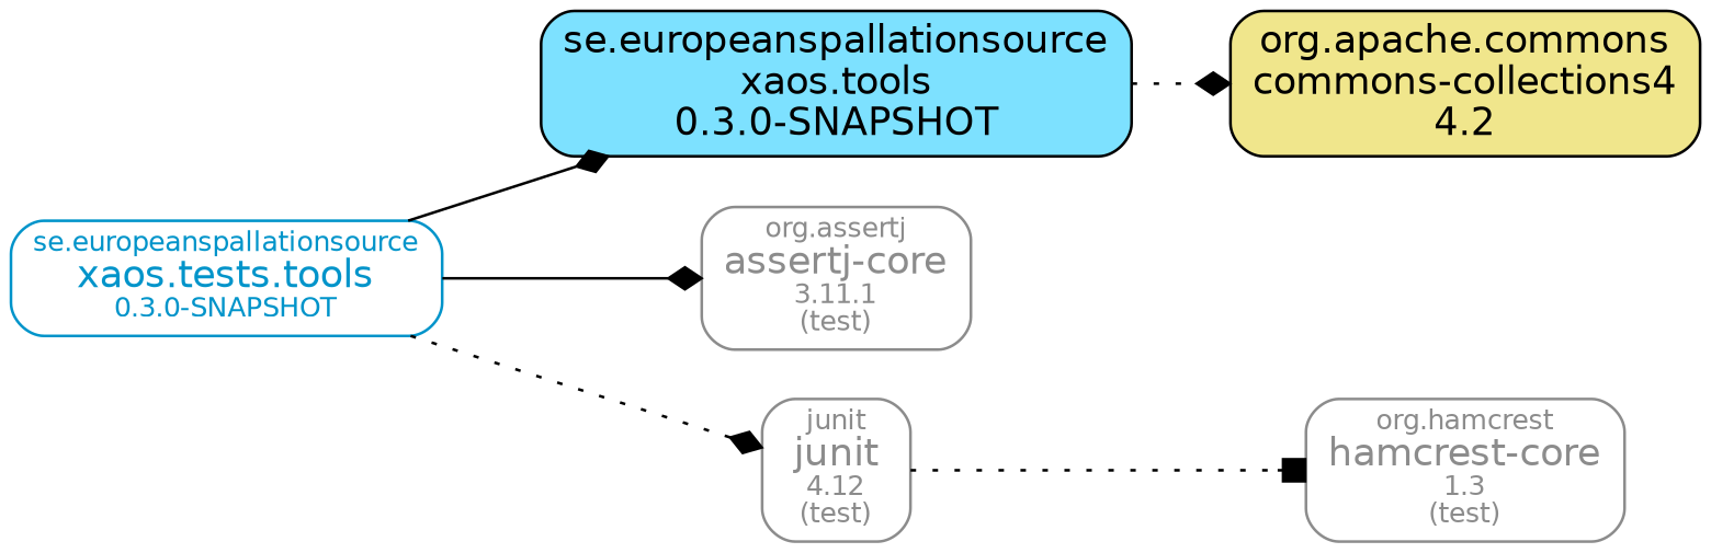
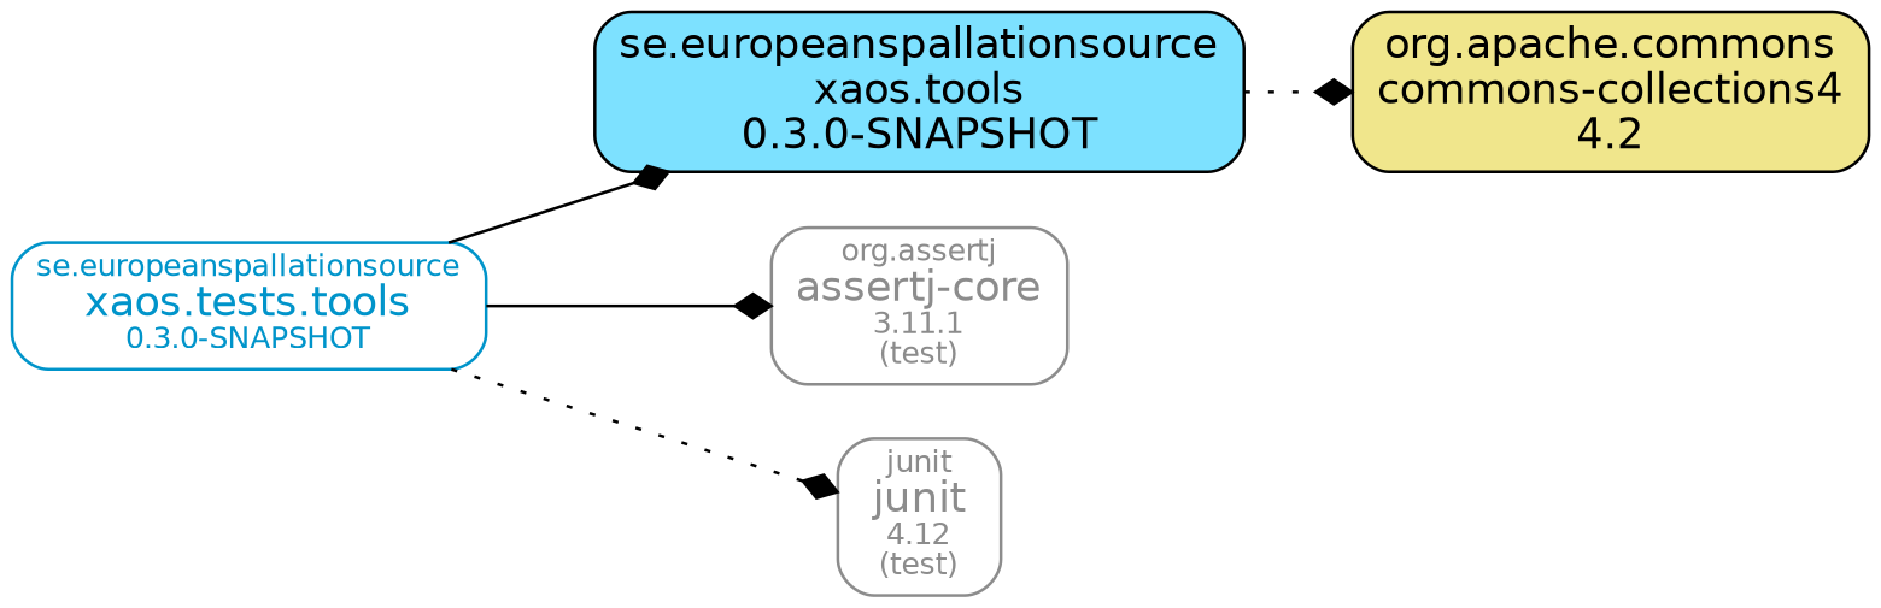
  digraph {
    rankdir=LR
    node [fontname=Helvetica fontsize=14 shape=box style=rounded color=grey55 fontcolor=grey55]
    edge [fontname=Helvetica fontsize=10 style=dotted arrowhead=diamond]
    n1 [fillcolor="#7DE1FF" label=<se.europeanspallationsource<br/>xaos.tools<br/>0.3.0-SNAPSHOT> style="rounded, filled" color="" fontcolor=""]
    n2 [fillcolor=khaki label=<org.apache.commons<br/>commons-collections4<br/>4.2> style="rounded, filled" color="" fontcolor=""]
    n3 [color="#0094CA" fontcolor="#0094CA" label=<<font color="#0094CA" point-size="10">se.europeanspallationsource</font><br/>xaos.tests.tools<font color="#0094CA" point-size="10"><br/>0.3.0-SNAPSHOT</font>>]
    n4 [label=<<font color="grey55" point-size="10">org.assertj</font><br/>assertj-core<font color="grey55" point-size="10"><br/>3.11.1</font><font color="grey55" point-size="10"><br/>(test)</font>>]
    n5 [label=<<font color="grey55" point-size="10">junit</font><br/>junit<font color="grey55" point-size="10"><br/>4.12</font><font color="grey55" point-size="10"><br/>(test)</font>>]
-   n6 [label=<<font color="grey55" point-size="10">org.hamcrest</font><br/>hamcrest-core<font color="grey55" point-size="10"><br/>1.3</font><font color="grey55" point-size="10"><br/>(test)</font>>]
    n1 -> n2
    n3 -> n1 [style=solid]
    n3 -> n4 [style=solid]
    n3 -> n5
-   n5 -> n6 [arrowhead=box]
  }
